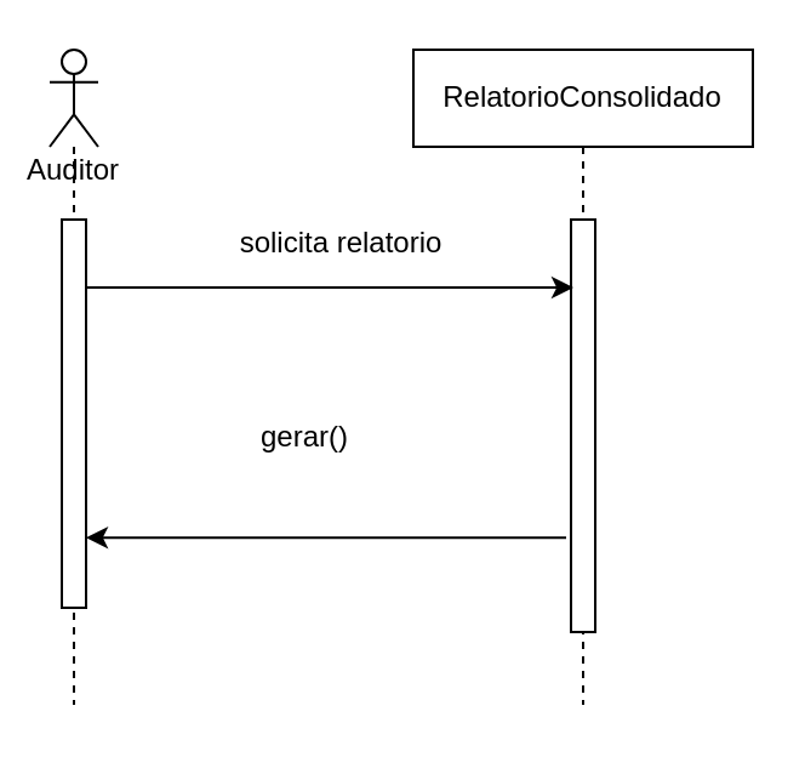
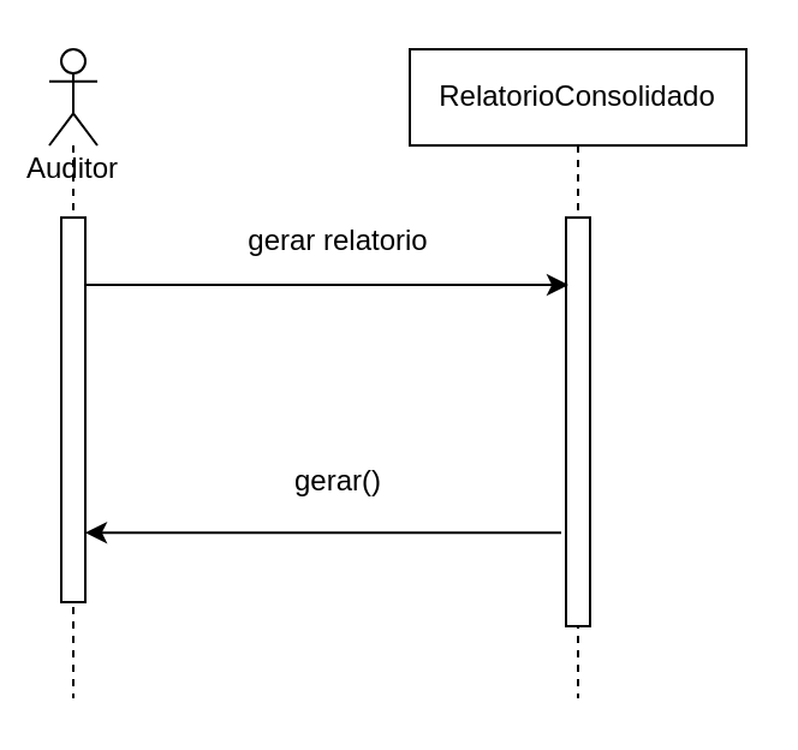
  <mxCell id="0" />
  <mxCell id="1" parent="0" />
  <mxCell id="2" value="Auditor" style="shape=umlLifeline;participant=umlActor;perimeter=lifelinePerimeter;whiteSpace=wrap;html=1;container=1;collapsible=0;recursiveResize=0;verticalAlign=top;spacingTop=36;outlineConnect=0;" parent="1" vertex="1"><mxGeometry x="20" y="20" width="20" height="270" as="geometry" /></mxCell>
  <mxCell id="3" value="" style="html=1;points=[];perimeter=orthogonalPerimeter;" vertex="1" parent="2"><mxGeometry x="5" y="70" width="10" height="160" as="geometry" /></mxCell>
  <mxCell id="4" value="RelatorioConsolidado" style="shape=umlLifeline;perimeter=lifelinePerimeter;whiteSpace=wrap;html=1;container=1;collapsible=0;recursiveResize=0;outlineConnect=0;" parent="1" vertex="1"><mxGeometry x="170" y="20" width="140" height="270" as="geometry" /></mxCell>
  <mxCell id="5" value="" style="html=1;points=[];perimeter=orthogonalPerimeter;" parent="4" vertex="1"><mxGeometry x="65" y="70" width="10" height="170" as="geometry" /></mxCell>
- <mxCell id="6" value="solicita relatorio" style="text;html=1;align=center;verticalAlign=middle;resizable=0;points=[];autosize=1;strokeColor=none;fillColor=none;" parent="1" vertex="1"><mxGeometry x="90" y="90" width="100" height="20" as="geometry" /></mxCell>
+ <mxCell id="6" value="gerar relatorio" style="text;html=1;align=center;verticalAlign=middle;resizable=0;points=[];autosize=1;strokeColor=none;fillColor=none;" parent="1" vertex="1"><mxGeometry x="90" y="90" width="100" height="20" as="geometry" /></mxCell>
  <mxCell id="7" value="" style="endArrow=classic;html=1;rounded=0;entryX=0.1;entryY=0.165;entryDx=0;entryDy=0;entryPerimeter=0;" edge="1" parent="1" source="3" target="5"><mxGeometry width="50" height="50" relative="1" as="geometry"><mxPoint x="510" y="310" as="sourcePoint" /><mxPoint x="560" y="260" as="targetPoint" /></mxGeometry></mxCell>
  <mxCell id="8" value="" style="endArrow=classic;html=1;rounded=0;exitX=-0.2;exitY=0.771;exitDx=0;exitDy=0;exitPerimeter=0;" edge="1" parent="1" source="5" target="3"><mxGeometry width="50" height="50" relative="1" as="geometry"><mxPoint x="370" y="240" as="sourcePoint" /><mxPoint x="560" y="260" as="targetPoint" /></mxGeometry></mxCell>
- <mxCell id="9" value="gerar()" style="text;html=1;align=center;verticalAlign=middle;resizable=0;points=[];autosize=1;strokeColor=none;fillColor=none;" vertex="1" parent="1"><mxGeometry x="100" y="170" width="50" height="20" as="geometry" /></mxCell>
+ <mxCell id="9" value="gerar()" style="text;html=1;align=center;verticalAlign=middle;resizable=0;points=[];autosize=1;strokeColor=none;fillColor=none;" vertex="1" parent="1"><mxGeometry x="115" y="190" width="50" height="20" as="geometry" /></mxCell>
